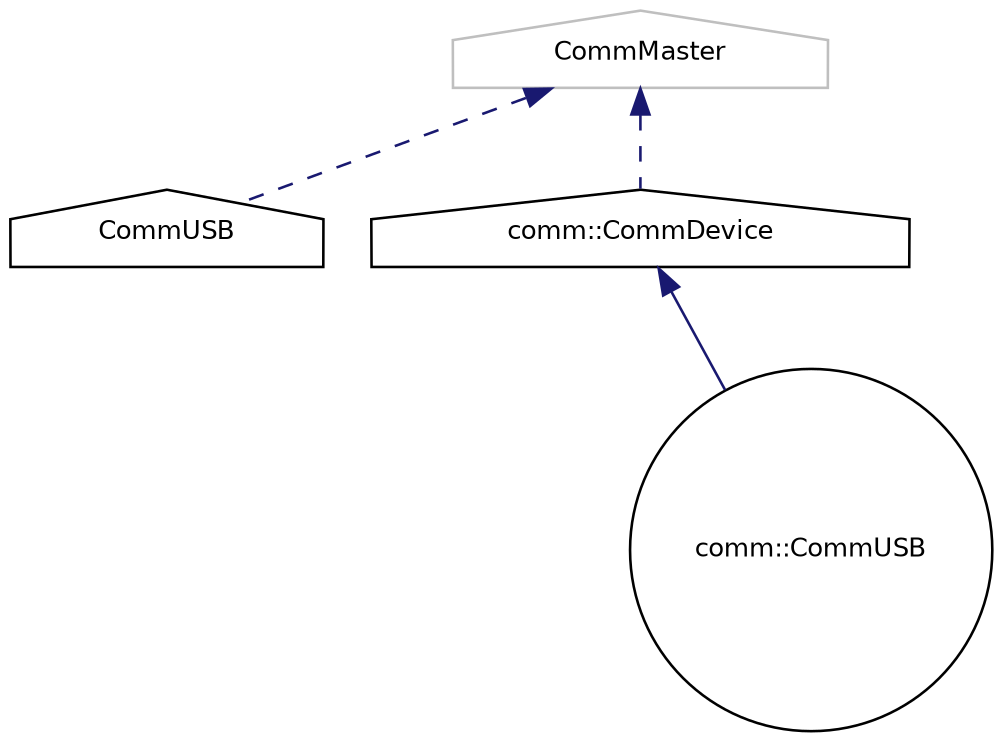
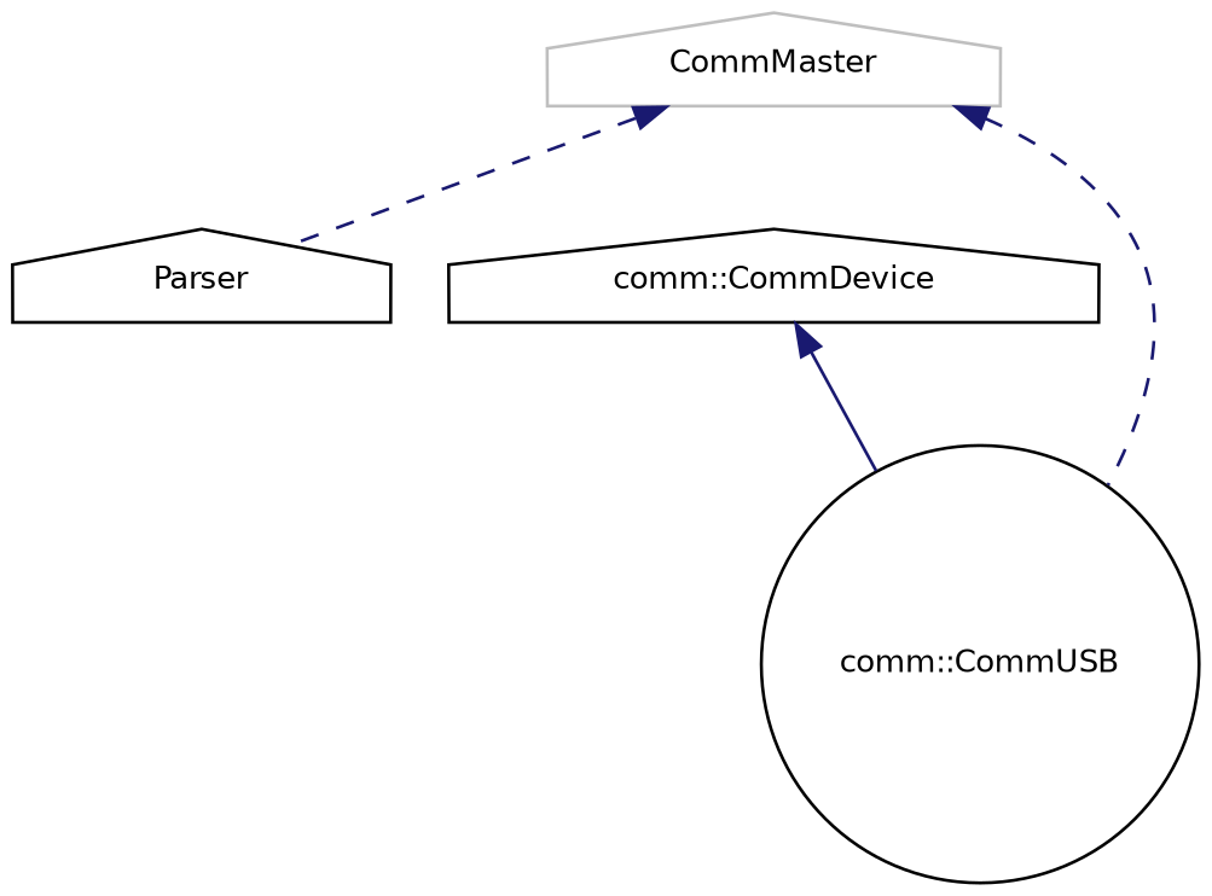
  digraph {
    rankdir=TB
    node [color=black fillcolor=white fontname=Helvetica fontsize=10 shape=house style=filled]
    edge [color=midnightblue dir=back fontname=Helvetica fontsize=10 labelfontname=Helvetica labelfontsize=10 style=dashed]
    n1 [color=grey75 height=0.2 label=CommMaster width=0.4]
-   n2 [height=0.2 label=CommUSB width=0.4]
+   n2 [height=0.2 label=Parser width=0.4]
    n3 [height=0.2 label="comm::CommDevice" width=0.4]
    n4 [height=0.2 label="comm::CommUSB" shape=circle width=0.4]
    n1 -> n2
-   n1 -> n3
+   n1 -> n4
    n3 -> n4 [style=solid]
  }
